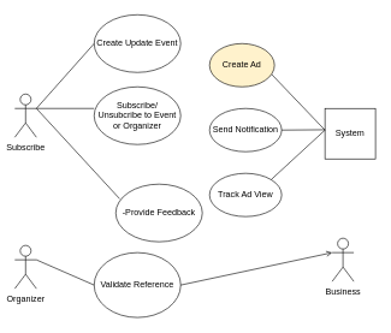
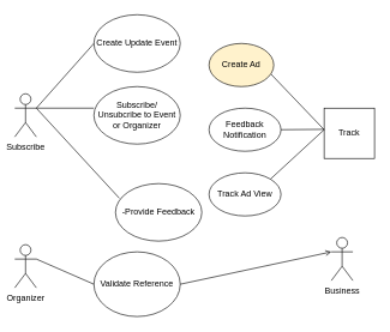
  <mxCell id="0" />
  <mxCell id="1" parent="0" />
  <mxCell id="2" value="Subscribe" style="shape=umlActor;verticalLabelPosition=bottom;verticalAlign=top;html=1;outlineConnect=0;" vertex="1" parent="1"><mxGeometry x="20" y="130" width="30" height="60" as="geometry" /></mxCell>
  <mxCell id="3" value="Organizer" style="shape=umlActor;verticalLabelPosition=bottom;verticalAlign=top;html=1;outlineConnect=0;" vertex="1" parent="1"><mxGeometry x="20" y="340" width="30" height="60" as="geometry" /></mxCell>
  <mxCell id="4" value="Create Update Event" style="ellipse;whiteSpace=wrap;html=1;" vertex="1" parent="1"><mxGeometry x="130" y="20" width="120" height="80" as="geometry" /></mxCell>
  <mxCell id="5" value="Subscribe/ Unsubcribe to Event or Organizer" style="ellipse;whiteSpace=wrap;html=1;" vertex="1" parent="1"><mxGeometry x="130" y="120" width="120" height="80" as="geometry" /></mxCell>
  <mxCell id="6" value="-Provide Feedback" style="ellipse;whiteSpace=wrap;html=1;" vertex="1" parent="1"><mxGeometry x="160" y="255" width="120" height="80" as="geometry" /></mxCell>
  <mxCell id="7" value="Validate Reference" style="ellipse;whiteSpace=wrap;html=1;" vertex="1" parent="1"><mxGeometry x="130" y="350" width="120" height="90" as="geometry" /></mxCell>
  <mxCell id="8" value="Create Ad" style="ellipse;whiteSpace=wrap;html=1;fillColor=#fff2cc;" vertex="1" parent="1"><mxGeometry x="290" y="60" width="90" height="60" as="geometry" /></mxCell>
- <mxCell id="9" value="Send Notification" style="ellipse;whiteSpace=wrap;html=1;" vertex="1" parent="1"><mxGeometry x="290" y="150" width="100" height="60" as="geometry" /></mxCell>
+ <mxCell id="9" value="Feedback Notification" style="ellipse;whiteSpace=wrap;html=1;" vertex="1" parent="1"><mxGeometry x="290" y="150" width="100" height="60" as="geometry" /></mxCell>
  <mxCell id="10" value="Track Ad View" style="ellipse;whiteSpace=wrap;html=1;" vertex="1" parent="1"><mxGeometry x="290" y="240" width="100" height="60" as="geometry" /></mxCell>
- <mxCell id="11" value="System" style="whiteSpace=wrap;html=1;aspect=fixed;" vertex="1" parent="1"><mxGeometry x="450" y="150" width="70" height="70" as="geometry" /></mxCell>
+ <mxCell id="11" value="Track" style="whiteSpace=wrap;html=1;aspect=fixed;" vertex="1" parent="1"><mxGeometry x="450" y="150" width="70" height="70" as="geometry" /></mxCell>
  <mxCell id="12" value="" style="endArrow=none;html=1;rounded=0;exitX=1;exitY=0.333;exitDx=0;exitDy=0;exitPerimeter=0;" edge="1" parent="1" source="2"><mxGeometry width="50" height="50" relative="1" as="geometry"><mxPoint x="80" y="110" as="sourcePoint" /><mxPoint x="130" y="60" as="targetPoint" /></mxGeometry></mxCell>
  <mxCell id="13" value="" style="endArrow=none;html=1;rounded=0;entryX=0.045;entryY=0.255;entryDx=0;entryDy=0;entryPerimeter=0;" edge="1" parent="1" target="6"><mxGeometry width="50" height="50" relative="1" as="geometry"><mxPoint x="50" y="150" as="sourcePoint" /><mxPoint x="110" y="210" as="targetPoint" /></mxGeometry></mxCell>
  <mxCell id="14" value="" style="endArrow=none;html=1;rounded=0;entryX=0;entryY=0.375;entryDx=0;entryDy=0;entryPerimeter=0;" edge="1" parent="1" target="5"><mxGeometry width="50" height="50" relative="1" as="geometry"><mxPoint x="50" y="150" as="sourcePoint" /><mxPoint x="100" y="150" as="targetPoint" /></mxGeometry></mxCell>
  <mxCell id="15" value="" style="endArrow=none;html=1;rounded=0;entryX=0;entryY=0.5;entryDx=0;entryDy=0;" edge="1" parent="1" target="7"><mxGeometry width="50" height="50" relative="1" as="geometry"><mxPoint x="50" y="360" as="sourcePoint" /><mxPoint x="120" y="400" as="targetPoint" /></mxGeometry></mxCell>
  <mxCell id="16" value="" style="endArrow=open;html=1;rounded=0;entryX=0;entryY=0.333;entryDx=0;entryDy=0;entryPerimeter=0;exitX=1;exitY=0.5;exitDx=0;exitDy=0;" edge="1" parent="1" source="7" target="17"><mxGeometry width="50" height="50" relative="1" as="geometry"><mxPoint x="280" y="390" as="sourcePoint" /><mxPoint x="340" y="360" as="targetPoint" /></mxGeometry></mxCell>
  <mxCell id="17" value="Business" style="shape=umlActor;verticalLabelPosition=bottom;verticalAlign=top;html=1;outlineConnect=0;" vertex="1" parent="1"><mxGeometry x="460" y="330" width="30" height="60" as="geometry" /></mxCell>
  <mxCell id="18" value="" style="endArrow=none;html=1;rounded=0;exitX=1;exitY=0.5;exitDx=0;exitDy=0;" edge="1" parent="1" source="9"><mxGeometry width="50" height="50" relative="1" as="geometry"><mxPoint x="410" y="179.5" as="sourcePoint" /><mxPoint x="450" y="179.5" as="targetPoint" /></mxGeometry></mxCell>
  <mxCell id="19" value="" style="endArrow=none;html=1;rounded=0;exitX=1;exitY=0;exitDx=0;exitDy=0;" edge="1" parent="1" source="10"><mxGeometry width="50" height="50" relative="1" as="geometry"><mxPoint x="400" y="230" as="sourcePoint" /><mxPoint x="450" y="180" as="targetPoint" /></mxGeometry></mxCell>
  <mxCell id="20" value="" style="endArrow=none;html=1;rounded=0;exitX=0.958;exitY=0.713;exitDx=0;exitDy=0;exitPerimeter=0;" edge="1" parent="1" source="8"><mxGeometry width="50" height="50" relative="1" as="geometry"><mxPoint x="400" y="100" as="sourcePoint" /><mxPoint x="450" y="180" as="targetPoint" /></mxGeometry></mxCell>
